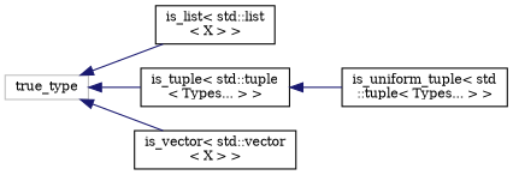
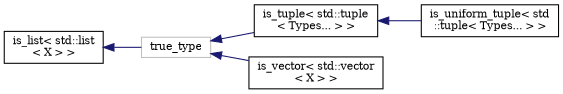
  digraph {
    fontname="DejaVu Serif"
    rankdir=LR
    node [color=black fillcolor=white fontname="DejaVu Serif" fontsize=10 shape=record style=filled]
    edge [color=midnightblue dir=back fontname="DejaVu Serif" fontsize=10 labelfontname=Helvetica labelfontsize=10 style=solid]
    n1 [color=grey75 height=0.2 label=true_type width=0.4]
    n2 [height=0.2 label="is_list\< std::list\l\< X \> \>" width=0.4]
    n3 [height=0.2 label="is_tuple\< std::tuple\l\< Types... \> \>" width=0.4]
    n4 [height=0.2 label="is_vector\< std::vector\l\< X \> \>" width=0.4]
    n5 [height=0.2 label="is_uniform_tuple\< std\l::tuple\< Types... \> \>" width=0.4]
-   n1 -> n2
+   n2 -> n1
    n1 -> n3
    n1 -> n4
    n3 -> n5
  }
